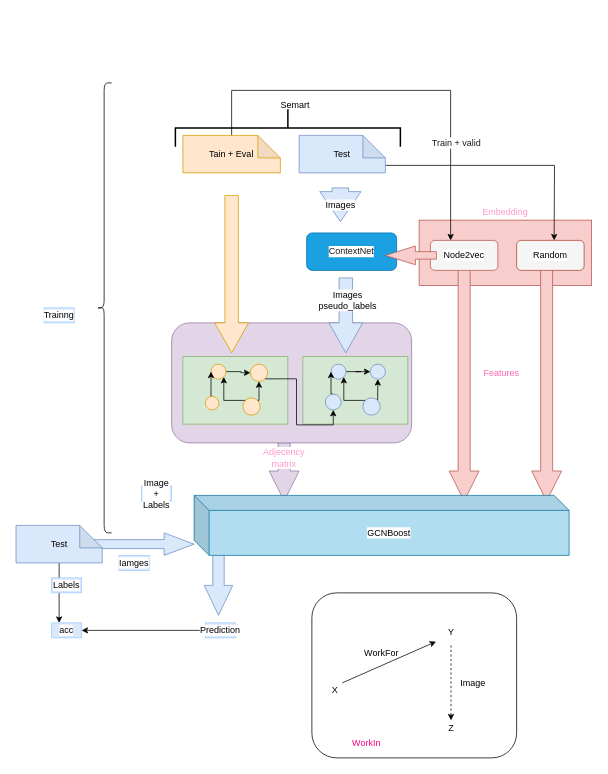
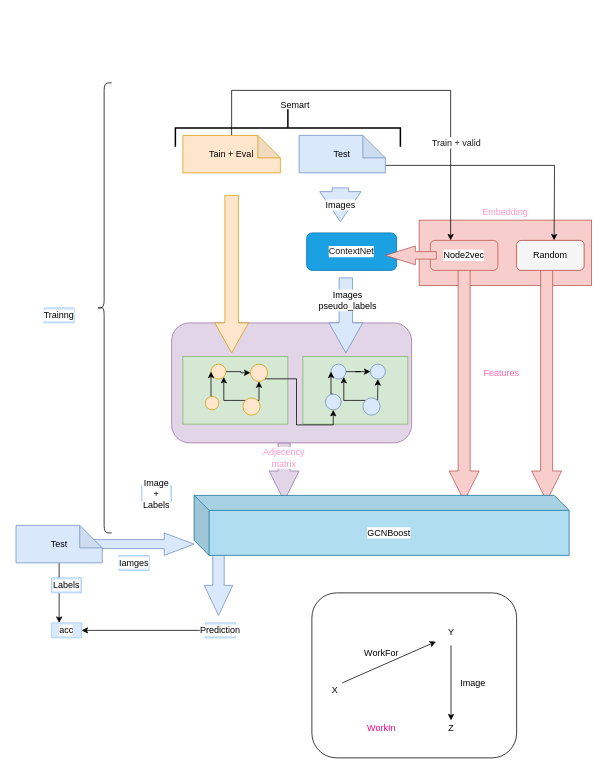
  <mxCell id="0" />
  <mxCell id="1" parent="0" />
  <mxCell id="2" value="" style="rounded=1;whiteSpace=wrap;html=1;" vertex="1" parent="1"><mxGeometry x="415" y="790" width="273" height="220" as="geometry" /></mxCell>
  <mxCell id="3" value="" style="html=1;shadow=0;dashed=0;align=center;verticalAlign=middle;shape=mxgraph.arrows2.arrow;dy=0.6;dx=40;direction=south;notch=0;fillColor=#dae8fc;strokeColor=#6c8ebf;" parent="1" vertex="1"><mxGeometry x="271.5" y="720" width="38" height="100" as="geometry" /></mxCell>
  <mxCell id="4" value="" style="html=1;shadow=0;dashed=0;align=center;verticalAlign=middle;shape=mxgraph.arrows2.arrow;dy=0.6;dx=40;notch=0;fillColor=#dae8fc;strokeColor=#6c8ebf;" parent="1" vertex="1"><mxGeometry x="118" y="710" width="140" height="30" as="geometry" /></mxCell>
  <mxCell id="5" value="" style="rounded=0;whiteSpace=wrap;html=1;labelBackgroundColor=#ffffff;sketch=0;strokeColor=#b85450;fillColor=#f8cecc;" parent="1" vertex="1"><mxGeometry x="558" y="293" width="230" height="87" as="geometry" /></mxCell>
  <mxCell id="6" value="" style="html=1;shadow=0;dashed=0;align=center;verticalAlign=middle;shape=mxgraph.arrows2.arrow;dy=0.6;dx=40;direction=south;notch=0;labelBackgroundColor=#ffffff;sketch=0;strokeColor=#b85450;fillColor=#f8cecc;" parent="1" vertex="1"><mxGeometry x="598" y="352.5" width="40" height="315" as="geometry" /></mxCell>
  <mxCell id="7" value="" style="html=1;shadow=0;dashed=0;align=center;verticalAlign=middle;shape=mxgraph.arrows2.arrow;dy=0.6;dx=40;direction=south;notch=0;labelBackgroundColor=#ffffff;sketch=0;strokeColor=#9673a6;fillColor=#e1d5e7;" parent="1" vertex="1"><mxGeometry x="358" y="590" width="40" height="77.5" as="geometry" /></mxCell>
  <mxCell id="8" value="" style="rounded=1;whiteSpace=wrap;html=1;labelBackgroundColor=#ffffff;sketch=0;strokeColor=#9673a6;fillColor=#e1d5e7;" parent="1" vertex="1"><mxGeometry x="228" y="430" width="320" height="160" as="geometry" /></mxCell>
  <mxCell id="9" value="" style="rounded=0;whiteSpace=wrap;html=1;labelBackgroundColor=#ffffff;sketch=0;fillColor=#d5e8d4;strokeColor=#82b366;" parent="1" vertex="1"><mxGeometry x="243" y="475" width="140" height="90" as="geometry" /></mxCell>
  <mxCell id="10" value="" style="strokeWidth=2;html=1;shape=mxgraph.flowchart.annotation_2;align=left;labelPosition=right;pointerEvents=1;rotation=90;" parent="1" vertex="1"><mxGeometry x="358" y="20" width="50" height="300" as="geometry" /></mxCell>
  <mxCell id="11" value="Semart" style="text;html=1;strokeColor=none;fillColor=none;align=center;verticalAlign=middle;whiteSpace=wrap;rounded=0;" parent="1" vertex="1"><mxGeometry x="373" y="130" width="40" height="20" as="geometry" /></mxCell>
  <mxCell id="12" value="" style="html=1;shadow=0;dashed=0;align=center;verticalAlign=middle;shape=mxgraph.arrows2.arrow;dy=0.6;dx=40;direction=south;notch=0;fillColor=#ffe6cc;strokeColor=#d79b00;" parent="1" vertex="1"><mxGeometry x="285.5" y="260" width="45" height="210" as="geometry" /></mxCell>
  <mxCell id="13" style="edgeStyle=orthogonalEdgeStyle;rounded=0;orthogonalLoop=1;jettySize=auto;html=1;fontColor=#99CCFF;" parent="1" source="14" target="39" edge="1"><mxGeometry relative="1" as="geometry"><mxPoint x="298" y="80" as="sourcePoint" /><Array as="points"><mxPoint x="308" y="120" /><mxPoint x="600" y="120" /></Array></mxGeometry></mxCell>
  <mxCell id="14" value="Tain + Eval" style="shape=note;whiteSpace=wrap;html=1;backgroundOutline=1;darkOpacity=0.05;fillColor=#ffe6cc;strokeColor=#d79b00;" parent="1" vertex="1"><mxGeometry x="243" y="180" width="130" height="50" as="geometry" /></mxCell>
  <mxCell id="15" style="edgeStyle=orthogonalEdgeStyle;rounded=0;orthogonalLoop=1;jettySize=auto;html=1;exitX=0;exitY=0;exitDx=115;exitDy=40;exitPerimeter=0;fontColor=#99CCFF;" parent="1" source="16" edge="1"><mxGeometry relative="1" as="geometry"><mxPoint x="738" y="320" as="targetPoint" /></mxGeometry></mxCell>
  <mxCell id="16" value="Test" style="shape=note;whiteSpace=wrap;html=1;backgroundOutline=1;darkOpacity=0.05;fillColor=#dae8fc;strokeColor=#6c8ebf;" parent="1" vertex="1"><mxGeometry x="398" y="180" width="115" height="50" as="geometry" /></mxCell>
  <mxCell id="17" style="edgeStyle=orthogonalEdgeStyle;rounded=0;orthogonalLoop=1;jettySize=auto;html=1;exitX=1;exitY=0;exitDx=0;exitDy=0;entryX=0.5;entryY=1;entryDx=0;entryDy=0;" parent="1" source="19" target="22" edge="1"><mxGeometry relative="1" as="geometry" /></mxCell>
  <mxCell id="18" style="edgeStyle=orthogonalEdgeStyle;rounded=0;orthogonalLoop=1;jettySize=auto;html=1;exitX=0;exitY=0;exitDx=0;exitDy=0;entryX=1;entryY=1;entryDx=0;entryDy=0;" parent="1" source="19" target="21" edge="1"><mxGeometry relative="1" as="geometry" /></mxCell>
  <mxCell id="19" value="" style="ellipse;whiteSpace=wrap;html=1;aspect=fixed;labelBackgroundColor=#ffffff;sketch=0;fillColor=#ffe6cc;strokeColor=#d79b00;" parent="1" vertex="1"><mxGeometry x="323" y="530" width="23" height="23" as="geometry" /></mxCell>
  <mxCell id="20" style="edgeStyle=orthogonalEdgeStyle;rounded=0;orthogonalLoop=1;jettySize=auto;html=1;exitX=1;exitY=0.5;exitDx=0;exitDy=0;" parent="1" source="21" target="22" edge="1"><mxGeometry relative="1" as="geometry" /></mxCell>
  <mxCell id="21" value="" style="ellipse;whiteSpace=wrap;html=1;aspect=fixed;labelBackgroundColor=#ffffff;sketch=0;fillColor=#ffe6cc;strokeColor=#d79b00;" parent="1" vertex="1"><mxGeometry x="280.5" y="485" width="20" height="20" as="geometry" /></mxCell>
  <mxCell id="22" value="" style="ellipse;whiteSpace=wrap;html=1;aspect=fixed;labelBackgroundColor=#ffffff;sketch=0;fillColor=#ffe6cc;strokeColor=#d79b00;" parent="1" vertex="1"><mxGeometry x="333" y="485" width="23" height="23" as="geometry" /></mxCell>
  <mxCell id="23" style="edgeStyle=orthogonalEdgeStyle;rounded=0;orthogonalLoop=1;jettySize=auto;html=1;exitX=0.5;exitY=0;exitDx=0;exitDy=0;entryX=0;entryY=0.5;entryDx=0;entryDy=0;" parent="1" source="24" target="21" edge="1"><mxGeometry relative="1" as="geometry" /></mxCell>
  <mxCell id="24" value="" style="ellipse;whiteSpace=wrap;html=1;aspect=fixed;labelBackgroundColor=#ffffff;sketch=0;fillColor=#ffe6cc;strokeColor=#d79b00;" parent="1" vertex="1"><mxGeometry x="273" y="528" width="18" height="18" as="geometry" /></mxCell>
  <mxCell id="25" value="" style="rounded=0;whiteSpace=wrap;html=1;labelBackgroundColor=#ffffff;sketch=0;fillColor=#d5e8d4;strokeColor=#82b366;" parent="1" vertex="1"><mxGeometry x="403" y="475" width="140" height="90" as="geometry" /></mxCell>
  <mxCell id="26" style="edgeStyle=orthogonalEdgeStyle;rounded=0;orthogonalLoop=1;jettySize=auto;html=1;exitX=1;exitY=0;exitDx=0;exitDy=0;entryX=0.5;entryY=1;entryDx=0;entryDy=0;" parent="1" source="28" target="31" edge="1"><mxGeometry relative="1" as="geometry" /></mxCell>
  <mxCell id="27" style="edgeStyle=orthogonalEdgeStyle;rounded=0;orthogonalLoop=1;jettySize=auto;html=1;exitX=0;exitY=0;exitDx=0;exitDy=0;entryX=1;entryY=1;entryDx=0;entryDy=0;" parent="1" source="28" target="30" edge="1"><mxGeometry relative="1" as="geometry" /></mxCell>
  <mxCell id="28" value="" style="ellipse;whiteSpace=wrap;html=1;aspect=fixed;labelBackgroundColor=#ffffff;sketch=0;fillColor=#dae8fc;strokeColor=#6c8ebf;" parent="1" vertex="1"><mxGeometry x="483" y="530" width="23" height="23" as="geometry" /></mxCell>
  <mxCell id="29" style="edgeStyle=orthogonalEdgeStyle;rounded=0;orthogonalLoop=1;jettySize=auto;html=1;exitX=1;exitY=0.5;exitDx=0;exitDy=0;" parent="1" source="30" target="31" edge="1"><mxGeometry relative="1" as="geometry" /></mxCell>
  <mxCell id="30" value="" style="ellipse;whiteSpace=wrap;html=1;aspect=fixed;labelBackgroundColor=#ffffff;sketch=0;fillColor=#dae8fc;strokeColor=#6c8ebf;" parent="1" vertex="1"><mxGeometry x="440.5" y="485" width="20" height="20" as="geometry" /></mxCell>
  <mxCell id="31" value="" style="ellipse;whiteSpace=wrap;html=1;aspect=fixed;labelBackgroundColor=#ffffff;sketch=0;fillColor=#dae8fc;strokeColor=#6c8ebf;" parent="1" vertex="1"><mxGeometry x="493" y="485" width="20" height="20" as="geometry" /></mxCell>
  <mxCell id="32" style="edgeStyle=orthogonalEdgeStyle;rounded=0;orthogonalLoop=1;jettySize=auto;html=1;exitX=0.5;exitY=0;exitDx=0;exitDy=0;entryX=0;entryY=0.5;entryDx=0;entryDy=0;" parent="1" source="33" target="30" edge="1"><mxGeometry relative="1" as="geometry" /></mxCell>
  <mxCell id="33" value="" style="ellipse;whiteSpace=wrap;html=1;aspect=fixed;labelBackgroundColor=#ffffff;sketch=0;fillColor=#dae8fc;strokeColor=#6c8ebf;" parent="1" vertex="1"><mxGeometry x="433" y="525" width="21" height="21" as="geometry" /></mxCell>
  <mxCell id="34" value="Images" style="html=1;shadow=0;dashed=0;align=center;verticalAlign=middle;shape=mxgraph.arrows2.arrow;dy=0.6;dx=40;direction=south;notch=0;labelBackgroundColor=#ffffff;sketch=0;strokeColor=#6c8ebf;fillColor=#dae8fc;" parent="1" vertex="1"><mxGeometry x="425.5" y="250" width="55" height="45" as="geometry" /></mxCell>
  <mxCell id="35" value="&lt;font color=&quot;#1A1A1A&quot;&gt;ContextNet&lt;/font&gt;" style="rounded=1;whiteSpace=wrap;html=1;labelBackgroundColor=#ffffff;sketch=0;strokeColor=#006EAF;fillColor=#1ba1e2;fontColor=#ffffff;" parent="1" vertex="1"><mxGeometry x="408" y="310" width="120" height="50" as="geometry" /></mxCell>
  <mxCell id="36" value="" style="html=1;shadow=0;dashed=0;align=center;verticalAlign=middle;shape=mxgraph.arrows2.arrow;dy=0.6;dx=40;direction=south;notch=0;fillColor=#dae8fc;strokeColor=#6c8ebf;" parent="1" vertex="1"><mxGeometry x="437.75" y="370" width="45" height="100" as="geometry" /></mxCell>
  <mxCell id="37" value="Images pseudo_labels" style="text;html=1;fillColor=#dae8fc;align=center;verticalAlign=middle;whiteSpace=wrap;rounded=0;labelBackgroundColor=#ffffff;sketch=0;strokeColor=#99CCFF;" parent="1" vertex="1"><mxGeometry x="442.75" y="390" width="40" height="20" as="geometry" /></mxCell>
  <mxCell id="38" style="edgeStyle=orthogonalEdgeStyle;rounded=0;orthogonalLoop=1;jettySize=auto;html=1;exitX=1;exitY=1;exitDx=0;exitDy=0;entryX=0.5;entryY=1;entryDx=0;entryDy=0;fontColor=#99CCFF;" parent="1" source="22" target="33" edge="1"><mxGeometry relative="1" as="geometry" /></mxCell>
- <mxCell id="39" value="&lt;span style=&quot;background-color: rgb(255 , 255 , 255)&quot;&gt;Node2vec&lt;/span&gt;" style="rounded=1;whiteSpace=wrap;html=1;labelBackgroundColor=#ffffff;sketch=0;strokeColor=#b85450;fillColor=#f5f5f5;" parent="1" vertex="1"><mxGeometry x="573" y="320" width="90" height="40" as="geometry" /></mxCell>
+ <mxCell id="39" value="&lt;span style=&quot;background-color: rgb(255 , 255 , 255)&quot;&gt;Node2vec&lt;/span&gt;" style="rounded=1;whiteSpace=wrap;html=1;labelBackgroundColor=#ffffff;sketch=0;strokeColor=#b85450;fillColor=#f8cecc;" parent="1" vertex="1"><mxGeometry x="573" y="320" width="90" height="40" as="geometry" /></mxCell>
  <mxCell id="40" value="&lt;div&gt;&lt;font color=&quot;#1A1A1A&quot;&gt;Train + valid&lt;/font&gt;&lt;/div&gt;" style="text;html=1;strokeColor=none;fillColor=none;align=center;verticalAlign=middle;whiteSpace=wrap;rounded=0;labelBackgroundColor=#ffffff;sketch=0;fontColor=#99CCFF;" parent="1" vertex="1"><mxGeometry x="558" y="180" width="100" height="20" as="geometry" /></mxCell>
  <mxCell id="41" value="" style="html=1;shadow=0;dashed=0;align=center;verticalAlign=middle;shape=mxgraph.arrows2.arrow;dy=0.6;dx=40;direction=south;notch=0;labelBackgroundColor=#ffffff;sketch=0;strokeColor=#b85450;fillColor=#f8cecc;" parent="1" vertex="1"><mxGeometry x="708" y="352.5" width="40" height="315" as="geometry" /></mxCell>
  <mxCell id="42" value="GCNBoost" style="shape=cube;whiteSpace=wrap;html=1;boundedLbl=1;backgroundOutline=1;darkOpacity=0.05;darkOpacity2=0.1;labelBackgroundColor=#ffffff;sketch=0;strokeColor=#10739e;fillColor=#b1ddf0;" parent="1" vertex="1"><mxGeometry x="258" y="660" width="500" height="80" as="geometry" /></mxCell>
  <mxCell id="43" value="Random" style="rounded=1;whiteSpace=wrap;html=1;labelBackgroundColor=#ffffff;sketch=0;strokeColor=#ae4132;fillColor=#f5f5f5;" parent="1" vertex="1"><mxGeometry x="688" y="320" width="90" height="40" as="geometry" /></mxCell>
  <mxCell id="44" value="&lt;font color=&quot;#FF99CC&quot;&gt;Embedding&lt;/font&gt;" style="text;html=1;strokeColor=none;fillColor=none;align=center;verticalAlign=middle;whiteSpace=wrap;rounded=0;labelBackgroundColor=#ffffff;sketch=0;fontColor=#99CCFF;" parent="1" vertex="1"><mxGeometry x="653" y="273" width="40" height="20" as="geometry" /></mxCell>
  <mxCell id="45" value="&lt;font color=&quot;#FF99CC&quot;&gt;Adjecency matrix&lt;/font&gt;" style="text;html=1;strokeColor=none;fillColor=none;align=center;verticalAlign=middle;whiteSpace=wrap;rounded=0;labelBackgroundColor=#ffffff;sketch=0;fontColor=#99CCFF;" parent="1" vertex="1"><mxGeometry x="358" y="600" width="40" height="20" as="geometry" /></mxCell>
  <mxCell id="46" value="&lt;div&gt;Image&lt;/div&gt;&lt;div&gt;+&lt;/div&gt;&lt;div&gt;Labels&lt;br&gt;&lt;/div&gt;" style="text;html=1;fillColor=#dae8fc;align=center;verticalAlign=middle;whiteSpace=wrap;rounded=0;labelBackgroundColor=#ffffff;sketch=0;strokeColor=#99CCFF;" parent="1" vertex="1"><mxGeometry x="188" y="647.5" width="40" height="20" as="geometry" /></mxCell>
  <mxCell id="47" value="&lt;font color=&quot;#FF66B3&quot;&gt;Features&lt;/font&gt;" style="text;html=1;strokeColor=none;fillColor=none;align=center;verticalAlign=middle;whiteSpace=wrap;rounded=0;" parent="1" vertex="1"><mxGeometry x="648" y="486.5" width="40" height="20" as="geometry" /></mxCell>
  <mxCell id="48" value="" style="shape=curlyBracket;whiteSpace=wrap;html=1;rounded=1;" parent="1" vertex="1"><mxGeometry x="128" y="110" width="20" height="600" as="geometry" /></mxCell>
  <mxCell id="49" value="Trainng" style="text;html=1;fillColor=#dae8fc;align=center;verticalAlign=middle;whiteSpace=wrap;rounded=0;labelBackgroundColor=#ffffff;sketch=0;strokeColor=#99CCFF;" parent="1" vertex="1"><mxGeometry x="58" y="410" width="40" height="20" as="geometry" /></mxCell>
  <mxCell id="50" style="edgeStyle=orthogonalEdgeStyle;rounded=0;orthogonalLoop=1;jettySize=auto;html=1;exitX=0.5;exitY=1;exitDx=0;exitDy=0;exitPerimeter=0;entryX=0.25;entryY=0;entryDx=0;entryDy=0;" parent="1" source="51" target="56" edge="1"><mxGeometry relative="1" as="geometry"><mxPoint x="78" y="840" as="targetPoint" /></mxGeometry></mxCell>
  <mxCell id="51" value="Test" style="shape=note;whiteSpace=wrap;html=1;backgroundOutline=1;darkOpacity=0.05;fillColor=#dae8fc;strokeColor=#6c8ebf;" parent="1" vertex="1"><mxGeometry x="20.5" y="700" width="115" height="50" as="geometry" /></mxCell>
  <mxCell id="52" value="Iamges" style="text;html=1;fillColor=#dae8fc;align=center;verticalAlign=middle;whiteSpace=wrap;rounded=0;labelBackgroundColor=#ffffff;sketch=0;strokeColor=#99CCFF;" parent="1" vertex="1"><mxGeometry x="158" y="740" width="40" height="20" as="geometry" /></mxCell>
  <mxCell id="53" value="" style="html=1;shadow=0;dashed=0;align=center;verticalAlign=middle;shape=mxgraph.arrows2.arrow;dy=0.6;dx=40;flipH=1;notch=0;fillColor=#f8cecc;strokeColor=#b85450;" parent="1" vertex="1"><mxGeometry x="513" y="327.5" width="68" height="25" as="geometry" /></mxCell>
  <mxCell id="54" style="edgeStyle=orthogonalEdgeStyle;rounded=0;orthogonalLoop=1;jettySize=auto;html=1;exitX=0;exitY=0.5;exitDx=0;exitDy=0;entryX=1;entryY=0.5;entryDx=0;entryDy=0;" parent="1" source="55" target="56" edge="1"><mxGeometry relative="1" as="geometry" /></mxCell>
  <mxCell id="55" value="Prediction" style="text;html=1;fillColor=#dae8fc;align=center;verticalAlign=middle;whiteSpace=wrap;rounded=0;labelBackgroundColor=#ffffff;sketch=0;strokeColor=#99CCFF;" parent="1" vertex="1"><mxGeometry x="273" y="830" width="40" height="20" as="geometry" /></mxCell>
  <mxCell id="56" value="acc" style="text;html=1;fillColor=#dae8fc;align=center;verticalAlign=middle;whiteSpace=wrap;rounded=0;labelBackgroundColor=#ffffff;sketch=0;strokeColor=#99CCFF;" parent="1" vertex="1"><mxGeometry x="68" y="830" width="40" height="20" as="geometry" /></mxCell>
  <mxCell id="57" value="Labels" style="text;html=1;fillColor=#dae8fc;align=center;verticalAlign=middle;whiteSpace=wrap;rounded=0;labelBackgroundColor=#ffffff;sketch=0;strokeColor=#99CCFF;" parent="1" vertex="1"><mxGeometry x="68" y="770" width="40" height="20" as="geometry" /></mxCell>
  <mxCell id="58" value="WorkFor" style="text;html=1;strokeColor=none;fillColor=none;align=center;verticalAlign=middle;whiteSpace=wrap;rounded=0;" vertex="1" parent="1"><mxGeometry x="488" y="860" width="40" height="20" as="geometry" /></mxCell>
  <mxCell id="59" value="Image" style="text;html=1;strokeColor=none;fillColor=none;align=center;verticalAlign=middle;whiteSpace=wrap;rounded=0;" vertex="1" parent="1"><mxGeometry x="553.5" y="900" width="152" height="20" as="geometry" /></mxCell>
  <mxCell id="60" style="rounded=0;orthogonalLoop=1;jettySize=auto;html=1;exitX=0.75;exitY=0;exitDx=0;exitDy=0;entryX=0;entryY=0.75;entryDx=0;entryDy=0;" edge="1" parent="1" source="61" target="63"><mxGeometry relative="1" as="geometry" /></mxCell>
  <mxCell id="61" value="X" style="text;html=1;strokeColor=none;fillColor=none;align=center;verticalAlign=middle;whiteSpace=wrap;rounded=0;" vertex="1" parent="1"><mxGeometry x="425.5" y="910" width="40" height="20" as="geometry" /></mxCell>
- <mxCell id="62" style="edgeStyle=orthogonalEdgeStyle;rounded=0;orthogonalLoop=1;jettySize=auto;html=1;exitX=0.5;exitY=1;exitDx=0;exitDy=0;entryX=0.5;entryY=0;entryDx=0;entryDy=0;dashed=1;" edge="1" parent="1" source="63" target="64"><mxGeometry relative="1" as="geometry" /></mxCell>
+ <mxCell id="62" style="edgeStyle=orthogonalEdgeStyle;rounded=0;orthogonalLoop=1;jettySize=auto;html=1;exitX=0.5;exitY=1;exitDx=0;exitDy=0;entryX=0.5;entryY=0;entryDx=0;entryDy=0;" edge="1" parent="1" source="63" target="64"><mxGeometry relative="1" as="geometry" /></mxCell>
  <mxCell id="63" value="&lt;div&gt;Y&lt;/div&gt;&lt;div&gt;&lt;br&gt;&lt;/div&gt;" style="text;html=1;strokeColor=none;fillColor=none;align=center;verticalAlign=middle;whiteSpace=wrap;rounded=0;" vertex="1" parent="1"><mxGeometry x="580.5" y="840" width="40" height="20" as="geometry" /></mxCell>
  <mxCell id="64" value="Z" style="text;html=1;strokeColor=none;fillColor=none;align=center;verticalAlign=middle;whiteSpace=wrap;rounded=0;" vertex="1" parent="1"><mxGeometry x="580.5" y="960" width="40" height="20" as="geometry" /></mxCell>
- <mxCell id="65" value="&lt;font color=&quot;#FF0080&quot;&gt;WorkIn&lt;/font&gt;" style="text;html=1;strokeColor=none;fillColor=none;align=center;verticalAlign=middle;whiteSpace=wrap;rounded=0;" vertex="1" parent="1"><mxGeometry x="468" y="980" width="40" height="20" as="geometry" /></mxCell>
+ <mxCell id="65" value="&lt;font color=&quot;#FF0080&quot;&gt;WorkIn&lt;/font&gt;" style="text;html=1;strokeColor=none;fillColor=none;align=center;verticalAlign=middle;whiteSpace=wrap;rounded=0;" vertex="1" parent="1"><mxGeometry x="488" y="960" width="40" height="20" as="geometry" /></mxCell>
